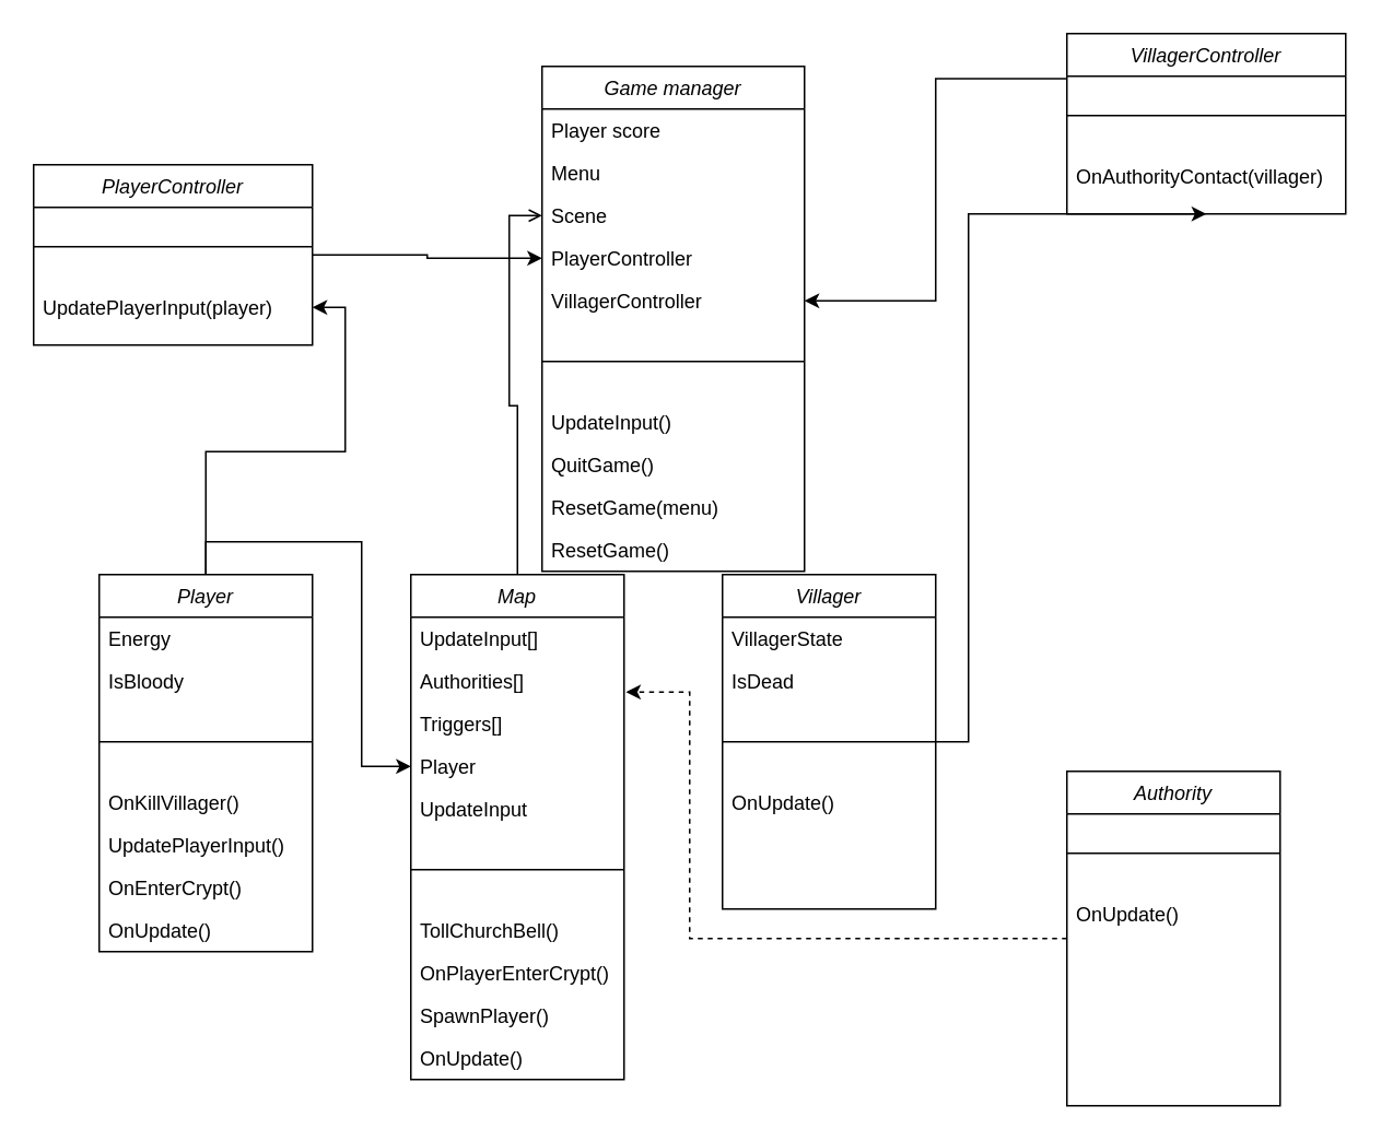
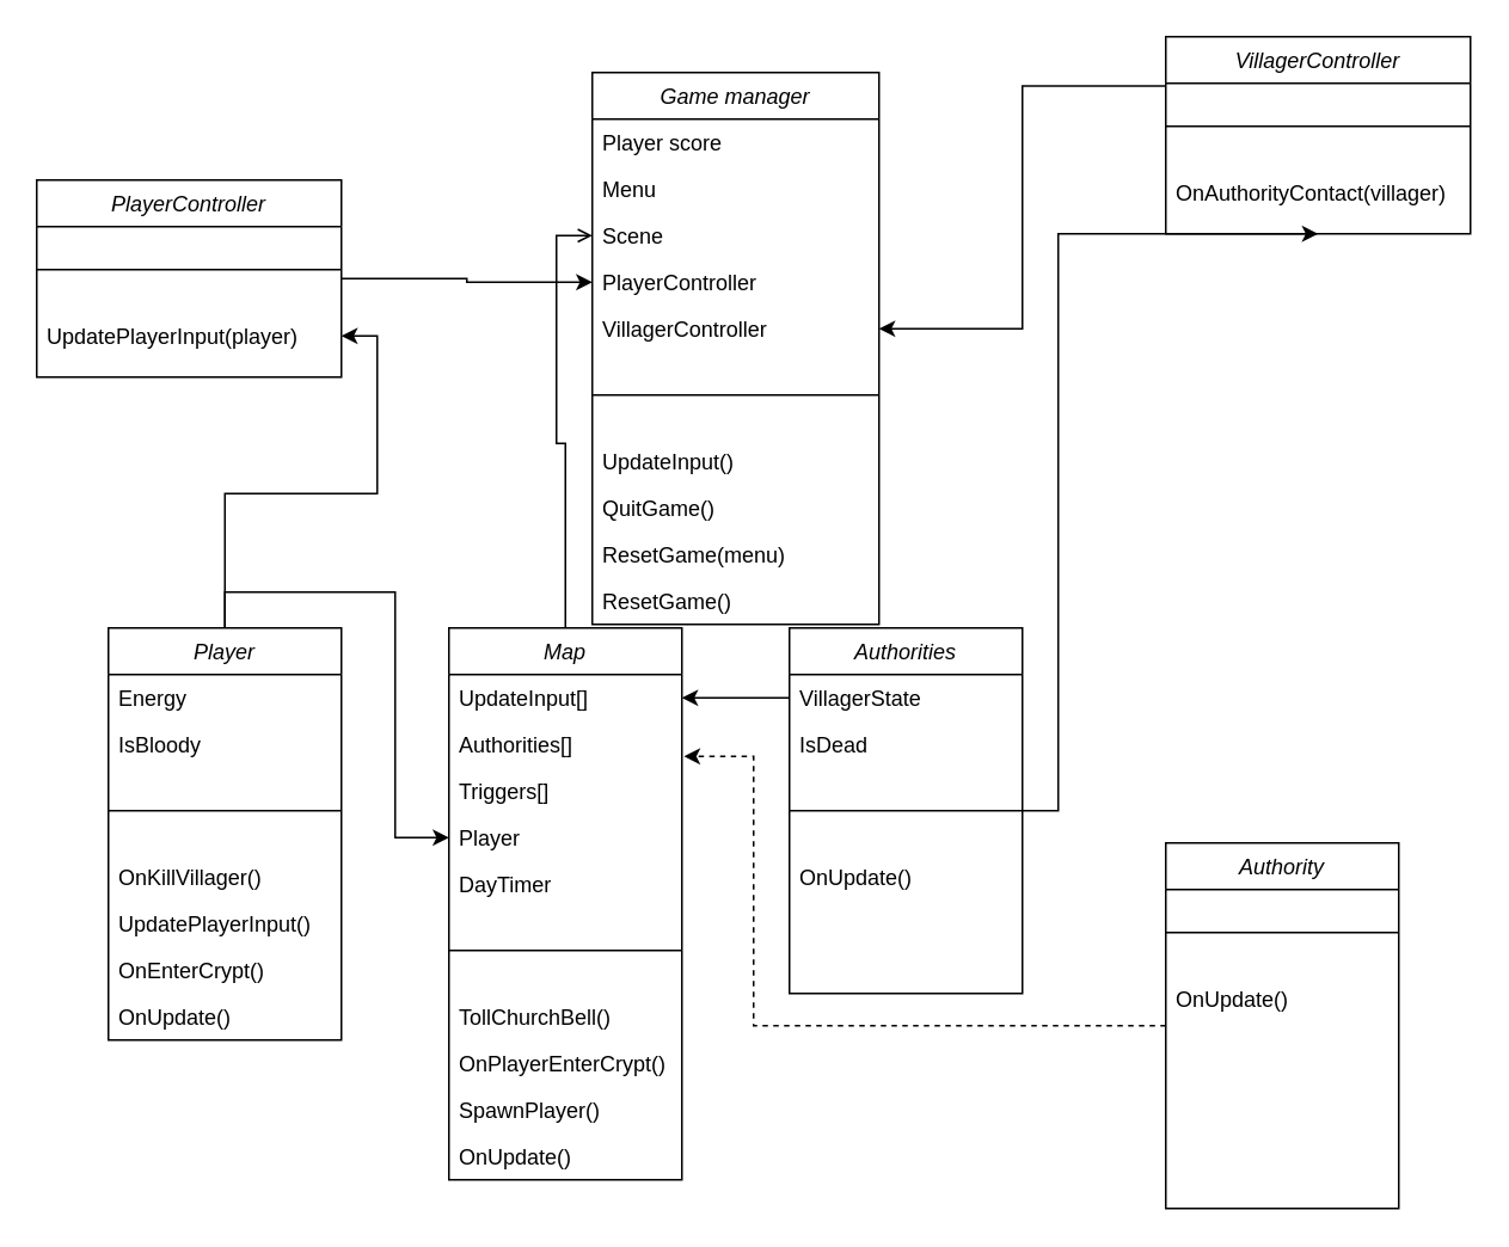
  <mxCell id="0" />
  <mxCell id="1" parent="0" />
  <mxCell id="2" value="Game manager&#10;" style="swimlane;fontStyle=2;align=center;verticalAlign=top;childLayout=stackLayout;horizontal=1;startSize=26;horizontalStack=0;resizeParent=1;resizeLast=0;collapsible=1;marginBottom=0;rounded=0;shadow=0;strokeWidth=1;" parent="1" vertex="1"><mxGeometry x="330" y="40" width="160" height="308" as="geometry"><mxRectangle x="230" y="140" width="160" height="26" as="alternateBounds" /></mxGeometry></mxCell>
  <mxCell id="3" value="Player score" style="text;align=left;verticalAlign=top;spacingLeft=4;spacingRight=4;overflow=hidden;rotatable=0;points=[[0,0.5],[1,0.5]];portConstraint=eastwest;" parent="2" vertex="1"><mxGeometry y="26" width="160" height="26" as="geometry" /></mxCell>
  <mxCell id="4" value="Menu" style="text;align=left;verticalAlign=top;spacingLeft=4;spacingRight=4;overflow=hidden;rotatable=0;points=[[0,0.5],[1,0.5]];portConstraint=eastwest;rounded=0;shadow=0;html=0;" vertex="1" parent="2"><mxGeometry y="52" width="160" height="26" as="geometry" /></mxCell>
  <mxCell id="5" value="Scene&#10;" style="text;align=left;verticalAlign=top;spacingLeft=4;spacingRight=4;overflow=hidden;rotatable=0;points=[[0,0.5],[1,0.5]];portConstraint=eastwest;rounded=0;shadow=0;html=0;" parent="2" vertex="1"><mxGeometry y="78" width="160" height="26" as="geometry" /></mxCell>
  <mxCell id="6" value="PlayerController&#10;" style="text;align=left;verticalAlign=top;spacingLeft=4;spacingRight=4;overflow=hidden;rotatable=0;points=[[0,0.5],[1,0.5]];portConstraint=eastwest;rounded=0;shadow=0;html=0;" parent="2" vertex="1"><mxGeometry y="104" width="160" height="26" as="geometry" /></mxCell>
  <mxCell id="7" value="VillagerController&#10;" style="text;align=left;verticalAlign=top;spacingLeft=4;spacingRight=4;overflow=hidden;rotatable=0;points=[[0,0.5],[1,0.5]];portConstraint=eastwest;rounded=0;shadow=0;html=0;" vertex="1" parent="2"><mxGeometry y="130" width="160" height="26" as="geometry" /></mxCell>
  <mxCell id="8" value="" style="line;html=1;strokeWidth=1;align=left;verticalAlign=middle;spacingTop=-1;spacingLeft=3;spacingRight=3;rotatable=0;labelPosition=right;points=[];portConstraint=eastwest;" parent="2" vertex="1"><mxGeometry y="156" width="160" height="48" as="geometry" /></mxCell>
  <mxCell id="9" value="UpdateInput()" style="text;align=left;verticalAlign=top;spacingLeft=4;spacingRight=4;overflow=hidden;rotatable=0;points=[[0,0.5],[1,0.5]];portConstraint=eastwest;" parent="2" vertex="1"><mxGeometry y="204" width="160" height="26" as="geometry" /></mxCell>
  <mxCell id="10" value="QuitGame()&#10;" style="text;align=left;verticalAlign=top;spacingLeft=4;spacingRight=4;overflow=hidden;rotatable=0;points=[[0,0.5],[1,0.5]];portConstraint=eastwest;" vertex="1" parent="2"><mxGeometry y="230" width="160" height="26" as="geometry" /></mxCell>
  <mxCell id="11" value="ResetGame(menu)" style="text;align=left;verticalAlign=top;spacingLeft=4;spacingRight=4;overflow=hidden;rotatable=0;points=[[0,0.5],[1,0.5]];portConstraint=eastwest;" vertex="1" parent="2"><mxGeometry y="256" width="160" height="26" as="geometry" /></mxCell>
  <mxCell id="12" value="ResetGame()" style="text;align=left;verticalAlign=top;spacingLeft=4;spacingRight=4;overflow=hidden;rotatable=0;points=[[0,0.5],[1,0.5]];portConstraint=eastwest;" vertex="1" parent="2"><mxGeometry y="282" width="160" height="26" as="geometry" /></mxCell>
  <mxCell id="13" style="edgeStyle=orthogonalEdgeStyle;rounded=0;orthogonalLoop=1;jettySize=auto;html=1;exitX=0.5;exitY=0;exitDx=0;exitDy=0;entryX=0;entryY=0.5;entryDx=0;entryDy=0;" edge="1" parent="1" source="15" target="28"><mxGeometry relative="1" as="geometry"><mxPoint x="250" y="270" as="targetPoint" /></mxGeometry></mxCell>
  <mxCell id="14" style="edgeStyle=orthogonalEdgeStyle;rounded=0;orthogonalLoop=1;jettySize=auto;html=1;entryX=1;entryY=0.5;entryDx=0;entryDy=0;" edge="1" parent="1" source="15" target="53"><mxGeometry relative="1" as="geometry"><mxPoint x="70" y="210" as="targetPoint" /></mxGeometry></mxCell>
  <mxCell id="15" value="Player" style="swimlane;fontStyle=2;align=center;verticalAlign=top;childLayout=stackLayout;horizontal=1;startSize=26;horizontalStack=0;resizeParent=1;resizeLast=0;collapsible=1;marginBottom=0;rounded=0;shadow=0;strokeWidth=1;" vertex="1" parent="1"><mxGeometry x="60" y="350" width="130" height="230" as="geometry"><mxRectangle x="230" y="140" width="160" height="26" as="alternateBounds" /></mxGeometry></mxCell>
  <mxCell id="16" value="Energy" style="text;align=left;verticalAlign=top;spacingLeft=4;spacingRight=4;overflow=hidden;rotatable=0;points=[[0,0.5],[1,0.5]];portConstraint=eastwest;" vertex="1" parent="15"><mxGeometry y="26" width="130" height="26" as="geometry" /></mxCell>
  <mxCell id="17" value="IsBloody" style="text;align=left;verticalAlign=top;spacingLeft=4;spacingRight=4;overflow=hidden;rotatable=0;points=[[0,0.5],[1,0.5]];portConstraint=eastwest;" vertex="1" parent="15"><mxGeometry y="52" width="130" height="26" as="geometry" /></mxCell>
  <mxCell id="18" value="" style="line;html=1;strokeWidth=1;align=left;verticalAlign=middle;spacingTop=-1;spacingLeft=3;spacingRight=3;rotatable=0;labelPosition=right;points=[];portConstraint=eastwest;" vertex="1" parent="15"><mxGeometry y="78" width="130" height="48" as="geometry" /></mxCell>
  <mxCell id="19" value="OnKillVillager()" style="text;align=left;verticalAlign=top;spacingLeft=4;spacingRight=4;overflow=hidden;rotatable=0;points=[[0,0.5],[1,0.5]];portConstraint=eastwest;" vertex="1" parent="15"><mxGeometry y="126" width="130" height="26" as="geometry" /></mxCell>
  <mxCell id="20" value="UpdatePlayerInput()" style="text;align=left;verticalAlign=top;spacingLeft=4;spacingRight=4;overflow=hidden;rotatable=0;points=[[0,0.5],[1,0.5]];portConstraint=eastwest;" vertex="1" parent="15"><mxGeometry y="152" width="130" height="26" as="geometry" /></mxCell>
  <mxCell id="21" value="OnEnterCrypt()&#10;&#10;" style="text;align=left;verticalAlign=top;spacingLeft=4;spacingRight=4;overflow=hidden;rotatable=0;points=[[0,0.5],[1,0.5]];portConstraint=eastwest;" vertex="1" parent="15"><mxGeometry y="178" width="130" height="26" as="geometry" /></mxCell>
  <mxCell id="22" value="OnUpdate()&#10;" style="text;align=left;verticalAlign=top;spacingLeft=4;spacingRight=4;overflow=hidden;rotatable=0;points=[[0,0.5],[1,0.5]];portConstraint=eastwest;" vertex="1" parent="15"><mxGeometry y="204" width="130" height="26" as="geometry" /></mxCell>
  <mxCell id="23" style="edgeStyle=orthogonalEdgeStyle;rounded=0;orthogonalLoop=1;jettySize=auto;html=1;entryX=0;entryY=0.5;entryDx=0;entryDy=0;endArrow=open;" edge="1" parent="1" source="24" target="5"><mxGeometry relative="1" as="geometry" /></mxCell>
  <mxCell id="24" value="Map" style="swimlane;fontStyle=2;align=center;verticalAlign=top;childLayout=stackLayout;horizontal=1;startSize=26;horizontalStack=0;resizeParent=1;resizeLast=0;collapsible=1;marginBottom=0;rounded=0;shadow=0;strokeWidth=1;" vertex="1" parent="1"><mxGeometry x="250" y="350" width="130" height="308" as="geometry"><mxRectangle x="230" y="140" width="160" height="26" as="alternateBounds" /></mxGeometry></mxCell>
  <mxCell id="25" value="UpdateInput[]" style="text;align=left;verticalAlign=top;spacingLeft=4;spacingRight=4;overflow=hidden;rotatable=0;points=[[0,0.5],[1,0.5]];portConstraint=eastwest;" vertex="1" parent="24"><mxGeometry y="26" width="130" height="26" as="geometry" /></mxCell>
  <mxCell id="26" value="Authorities[]" style="text;align=left;verticalAlign=top;spacingLeft=4;spacingRight=4;overflow=hidden;rotatable=0;points=[[0,0.5],[1,0.5]];portConstraint=eastwest;" vertex="1" parent="24"><mxGeometry y="52" width="130" height="26" as="geometry" /></mxCell>
  <mxCell id="27" value="Triggers[]" style="text;align=left;verticalAlign=top;spacingLeft=4;spacingRight=4;overflow=hidden;rotatable=0;points=[[0,0.5],[1,0.5]];portConstraint=eastwest;" vertex="1" parent="24"><mxGeometry y="78" width="130" height="26" as="geometry" /></mxCell>
  <mxCell id="28" value="Player" style="text;align=left;verticalAlign=top;spacingLeft=4;spacingRight=4;overflow=hidden;rotatable=0;points=[[0,0.5],[1,0.5]];portConstraint=eastwest;" vertex="1" parent="24"><mxGeometry y="104" width="130" height="26" as="geometry" /></mxCell>
- <mxCell id="29" value="UpdateInput" style="text;align=left;verticalAlign=top;spacingLeft=4;spacingRight=4;overflow=hidden;rotatable=0;points=[[0,0.5],[1,0.5]];portConstraint=eastwest;" vertex="1" parent="24"><mxGeometry y="130" width="130" height="26" as="geometry" /></mxCell>
+ <mxCell id="29" value="DayTimer" style="text;align=left;verticalAlign=top;spacingLeft=4;spacingRight=4;overflow=hidden;rotatable=0;points=[[0,0.5],[1,0.5]];portConstraint=eastwest;" vertex="1" parent="24"><mxGeometry y="130" width="130" height="26" as="geometry" /></mxCell>
  <mxCell id="30" value="" style="line;html=1;strokeWidth=1;align=left;verticalAlign=middle;spacingTop=-1;spacingLeft=3;spacingRight=3;rotatable=0;labelPosition=right;points=[];portConstraint=eastwest;" vertex="1" parent="24"><mxGeometry y="156" width="130" height="48" as="geometry" /></mxCell>
  <mxCell id="31" value="TollChurchBell()" style="text;align=left;verticalAlign=top;spacingLeft=4;spacingRight=4;overflow=hidden;rotatable=0;points=[[0,0.5],[1,0.5]];portConstraint=eastwest;" vertex="1" parent="24"><mxGeometry y="204" width="130" height="26" as="geometry" /></mxCell>
  <mxCell id="32" value="OnPlayerEnterCrypt()" style="text;align=left;verticalAlign=top;spacingLeft=4;spacingRight=4;overflow=hidden;rotatable=0;points=[[0,0.5],[1,0.5]];portConstraint=eastwest;" vertex="1" parent="24"><mxGeometry y="230" width="130" height="26" as="geometry" /></mxCell>
  <mxCell id="33" value="SpawnPlayer()" style="text;align=left;verticalAlign=top;spacingLeft=4;spacingRight=4;overflow=hidden;rotatable=0;points=[[0,0.5],[1,0.5]];portConstraint=eastwest;" vertex="1" parent="24"><mxGeometry y="256" width="130" height="26" as="geometry" /></mxCell>
  <mxCell id="34" value="OnUpdate()" style="text;align=left;verticalAlign=top;spacingLeft=4;spacingRight=4;overflow=hidden;rotatable=0;points=[[0,0.5],[1,0.5]];portConstraint=eastwest;" vertex="1" parent="24"><mxGeometry y="282" width="130" height="26" as="geometry" /></mxCell>
  <mxCell id="35" style="edgeStyle=orthogonalEdgeStyle;rounded=0;orthogonalLoop=1;jettySize=auto;html=1;entryX=0.5;entryY=1;entryDx=0;entryDy=0;" edge="1" parent="1" source="36" target="46"><mxGeometry relative="1" as="geometry"><Array as="points"><mxPoint x="590" y="452" /><mxPoint x="590" y="130" /></Array></mxGeometry></mxCell>
- <mxCell id="36" value="Villager" style="swimlane;fontStyle=2;align=center;verticalAlign=top;childLayout=stackLayout;horizontal=1;startSize=26;horizontalStack=0;resizeParent=1;resizeLast=0;collapsible=1;marginBottom=0;rounded=0;shadow=0;strokeWidth=1;" vertex="1" parent="1"><mxGeometry x="440" y="350" width="130" height="204" as="geometry"><mxRectangle x="230" y="140" width="160" height="26" as="alternateBounds" /></mxGeometry></mxCell>
+ <mxCell id="36" value="Authorities" style="swimlane;fontStyle=2;align=center;verticalAlign=top;childLayout=stackLayout;horizontal=1;startSize=26;horizontalStack=0;resizeParent=1;resizeLast=0;collapsible=1;marginBottom=0;rounded=0;shadow=0;strokeWidth=1;" vertex="1" parent="1"><mxGeometry x="440" y="350" width="130" height="204" as="geometry"><mxRectangle x="230" y="140" width="160" height="26" as="alternateBounds" /></mxGeometry></mxCell>
  <mxCell id="37" value="VillagerState" style="text;align=left;verticalAlign=top;spacingLeft=4;spacingRight=4;overflow=hidden;rotatable=0;points=[[0,0.5],[1,0.5]];portConstraint=eastwest;" vertex="1" parent="36"><mxGeometry y="26" width="130" height="26" as="geometry" /></mxCell>
  <mxCell id="38" value="IsDead" style="text;align=left;verticalAlign=top;spacingLeft=4;spacingRight=4;overflow=hidden;rotatable=0;points=[[0,0.5],[1,0.5]];portConstraint=eastwest;" vertex="1" parent="36"><mxGeometry y="52" width="130" height="26" as="geometry" /></mxCell>
  <mxCell id="39" value="" style="line;html=1;strokeWidth=1;align=left;verticalAlign=middle;spacingTop=-1;spacingLeft=3;spacingRight=3;rotatable=0;labelPosition=right;points=[];portConstraint=eastwest;" vertex="1" parent="36"><mxGeometry y="78" width="130" height="48" as="geometry" /></mxCell>
  <mxCell id="40" value="OnUpdate()" style="text;align=left;verticalAlign=top;spacingLeft=4;spacingRight=4;overflow=hidden;rotatable=0;points=[[0,0.5],[1,0.5]];portConstraint=eastwest;" vertex="1" parent="36"><mxGeometry y="126" width="130" height="26" as="geometry" /></mxCell>
  <mxCell id="41" style="edgeStyle=orthogonalEdgeStyle;rounded=0;orthogonalLoop=1;jettySize=auto;html=1;entryX=1.009;entryY=0.756;entryDx=0;entryDy=0;entryPerimeter=0;dashed=1;" edge="1" parent="1" source="42" target="26"><mxGeometry relative="1" as="geometry"><Array as="points"><mxPoint x="420" y="572" /><mxPoint x="420" y="422" /></Array></mxGeometry></mxCell>
  <mxCell id="42" value="Authority" style="swimlane;fontStyle=2;align=center;verticalAlign=top;childLayout=stackLayout;horizontal=1;startSize=26;horizontalStack=0;resizeParent=1;resizeLast=0;collapsible=1;marginBottom=0;rounded=0;shadow=0;strokeWidth=1;" vertex="1" parent="1"><mxGeometry x="650" y="470" width="130" height="204" as="geometry"><mxRectangle x="230" y="140" width="160" height="26" as="alternateBounds" /></mxGeometry></mxCell>
  <mxCell id="43" value="" style="line;html=1;strokeWidth=1;align=left;verticalAlign=middle;spacingTop=-1;spacingLeft=3;spacingRight=3;rotatable=0;labelPosition=right;points=[];portConstraint=eastwest;" vertex="1" parent="42"><mxGeometry y="26" width="130" height="48" as="geometry" /></mxCell>
  <mxCell id="44" value="OnUpdate()" style="text;align=left;verticalAlign=top;spacingLeft=4;spacingRight=4;overflow=hidden;rotatable=0;points=[[0,0.5],[1,0.5]];portConstraint=eastwest;" vertex="1" parent="42"><mxGeometry y="74" width="130" height="26" as="geometry" /></mxCell>
  <mxCell id="45" style="edgeStyle=orthogonalEdgeStyle;rounded=0;orthogonalLoop=1;jettySize=auto;html=1;exitX=0;exitY=0.25;exitDx=0;exitDy=0;entryX=1;entryY=0.5;entryDx=0;entryDy=0;" edge="1" parent="1" source="46" target="7"><mxGeometry relative="1" as="geometry"><mxPoint x="500" y="180" as="targetPoint" /></mxGeometry></mxCell>
  <mxCell id="46" value="VillagerController" style="swimlane;fontStyle=2;align=center;verticalAlign=top;childLayout=stackLayout;horizontal=1;startSize=26;horizontalStack=0;resizeParent=1;resizeLast=0;collapsible=1;marginBottom=0;rounded=0;shadow=0;strokeWidth=1;" vertex="1" parent="1"><mxGeometry x="650" y="20" width="170" height="110" as="geometry"><mxRectangle x="230" y="140" width="160" height="26" as="alternateBounds" /></mxGeometry></mxCell>
  <mxCell id="47" value="" style="line;html=1;strokeWidth=1;align=left;verticalAlign=middle;spacingTop=-1;spacingLeft=3;spacingRight=3;rotatable=0;labelPosition=right;points=[];portConstraint=eastwest;" vertex="1" parent="46"><mxGeometry y="26" width="170" height="48" as="geometry" /></mxCell>
  <mxCell id="48" value="OnAuthorityContact(villager)" style="text;align=left;verticalAlign=top;spacingLeft=4;spacingRight=4;overflow=hidden;rotatable=0;points=[[0,0.5],[1,0.5]];portConstraint=eastwest;" vertex="1" parent="46"><mxGeometry y="74" width="170" height="26" as="geometry" /></mxCell>
+ <mxCell id="49" style="edgeStyle=orthogonalEdgeStyle;rounded=0;orthogonalLoop=1;jettySize=auto;html=1;" edge="1" parent="1" source="37" target="25"><mxGeometry relative="1" as="geometry" /></mxCell>
  <mxCell id="50" style="edgeStyle=orthogonalEdgeStyle;rounded=0;orthogonalLoop=1;jettySize=auto;html=1;" edge="1" parent="1" source="51" target="6"><mxGeometry relative="1" as="geometry" /></mxCell>
  <mxCell id="51" value="PlayerController" style="swimlane;fontStyle=2;align=center;verticalAlign=top;childLayout=stackLayout;horizontal=1;startSize=26;horizontalStack=0;resizeParent=1;resizeLast=0;collapsible=1;marginBottom=0;rounded=0;shadow=0;strokeWidth=1;" vertex="1" parent="1"><mxGeometry x="20" y="100" width="170" height="110" as="geometry"><mxRectangle x="230" y="140" width="160" height="26" as="alternateBounds" /></mxGeometry></mxCell>
  <mxCell id="52" value="" style="line;html=1;strokeWidth=1;align=left;verticalAlign=middle;spacingTop=-1;spacingLeft=3;spacingRight=3;rotatable=0;labelPosition=right;points=[];portConstraint=eastwest;" vertex="1" parent="51"><mxGeometry y="26" width="170" height="48" as="geometry" /></mxCell>
  <mxCell id="53" value="UpdatePlayerInput(player)" style="text;align=left;verticalAlign=top;spacingLeft=4;spacingRight=4;overflow=hidden;rotatable=0;points=[[0,0.5],[1,0.5]];portConstraint=eastwest;" vertex="1" parent="51"><mxGeometry y="74" width="170" height="26" as="geometry" /></mxCell>
